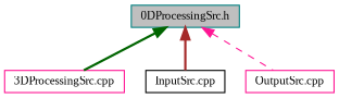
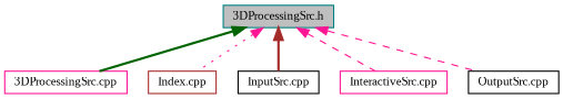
  digraph {
    fontname="Liberation Serif"
    node [color=deeppink fillcolor=white fontname="Liberation Serif" fontsize=10 shape=record style=filled]
    edge [color=deeppink dir=back fontname="Liberation Serif" fontsize=10 labelfontname=Helvetica labelfontsize=10 style=bold]
-   n1 [color=teal fillcolor=grey75 fontcolor=black height=0.2 label="0DProcessingSrc.h" width=0.4]
+   n1 [color=teal fillcolor=grey75 fontcolor=black height=0.2 label="3DProcessingSrc.h" width=0.4]
    n2 [height=0.2 label="3DProcessingSrc.cpp" width=0.4]
+   n3 [color=brown height=0.2 label="Index.cpp" width=0.4]
    n4 [color=black height=0.2 label="InputSrc.cpp" width=0.4]
-   n6 [height=0.2 label="OutputSrc.cpp" width=0.4]
+   n5 [height=0.2 label="InteractiveSrc.cpp" width=0.4]
+   n6 [color=black height=0.2 label="OutputSrc.cpp" width=0.4]
    n1 -> n2 [color=darkgreen]
+   n1 -> n3 [style=dotted]
    n1 -> n4 [color=brown]
+   n1 -> n5 [style=dashed]
    n1 -> n6 [style=dashed]
  }
